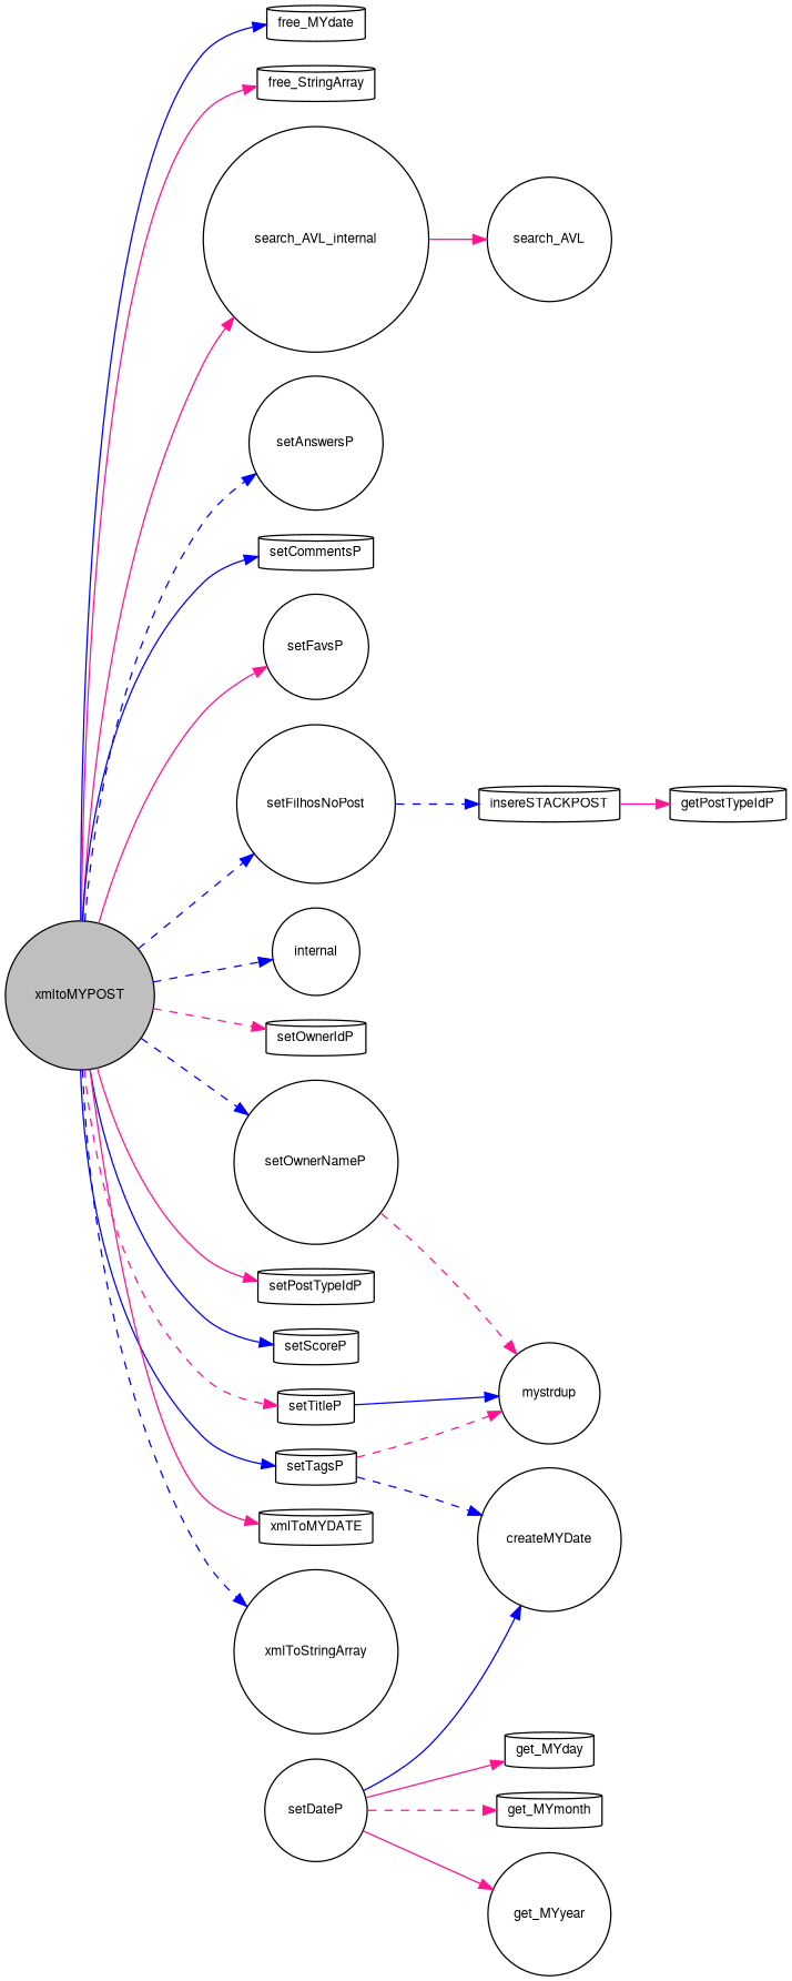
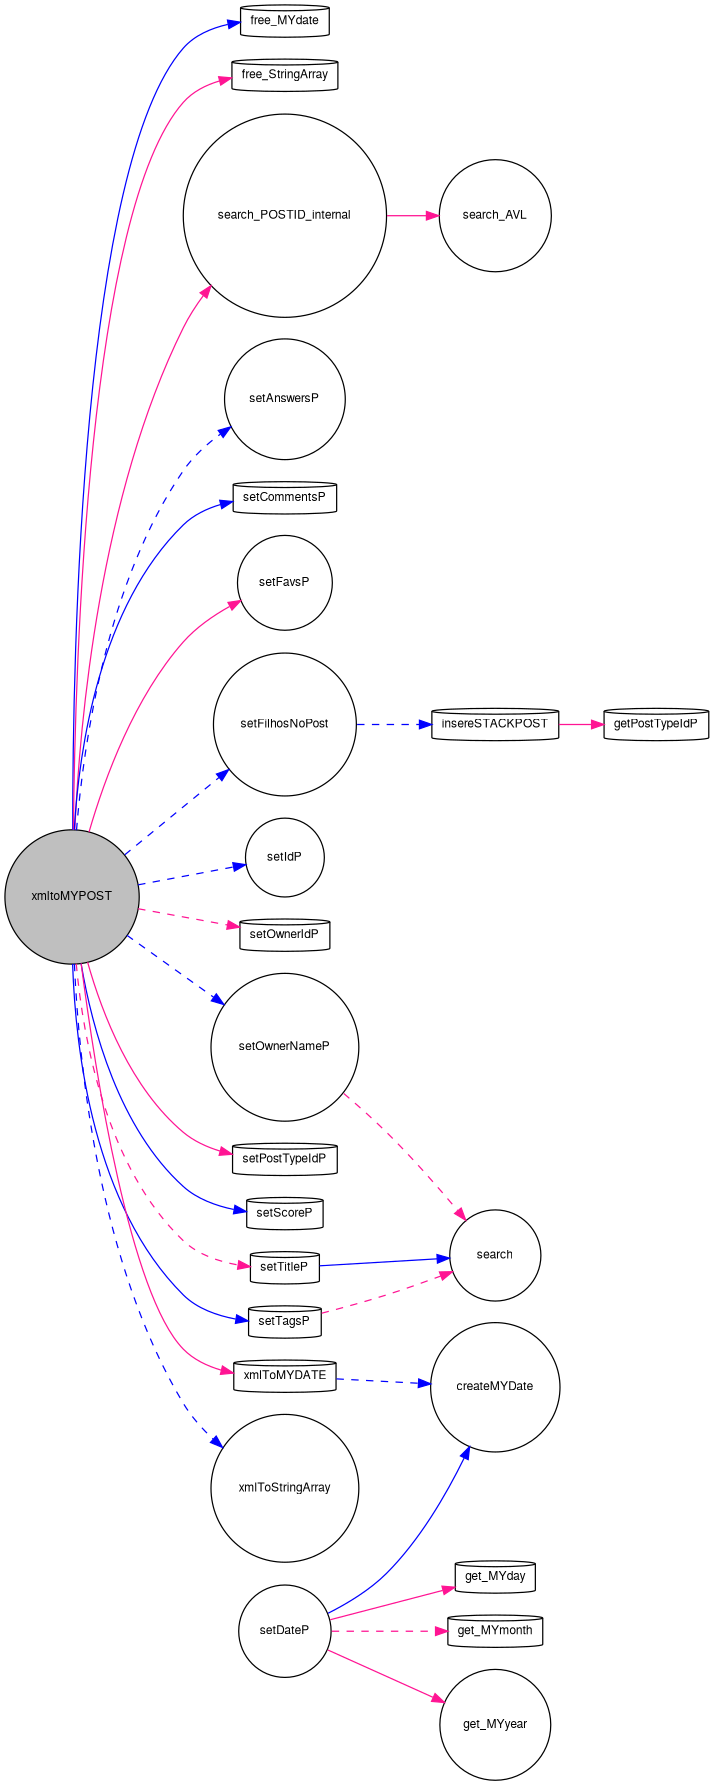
  digraph {
    rankdir=LR
    node [color=black fillcolor=white fontname=FreeSans fontsize=10 shape=circle style=filled]
    edge [color=deeppink fontname=FreeSans fontsize=10 labelfontname=FreeSans labelfontsize=10 style=solid]
    n1 [fillcolor=grey75 fontcolor=black height=0.2 label=xmltoMYPOST width=0.4]
    n2 [height=0.2 label=free_MYdate shape=cylinder width=0.4]
    n3 [height=0.2 label=free_StringArray shape=cylinder width=0.4]
-   n4 [height=0.2 label=search_AVL_internal width=0.4]
+   n4 [height=0.2 label=search_POSTID_internal width=0.4]
    n5 [height=0.2 label=setAnswersP width=0.4]
    n6 [height=0.2 label=setCommentsP shape=cylinder width=0.4]
    n7 [height=0.2 label=setFavsP width=0.4]
    n8 [height=0.2 label=setFilhosNoPost width=0.4]
-   n9 [height=0.2 label=internal width=0.4]
+   n9 [height=0.2 label=setIdP width=0.4]
    n10 [height=0.2 label=setOwnerIdP shape=cylinder width=0.4]
    n11 [height=0.2 label=setOwnerNameP width=0.4]
    n12 [height=0.2 label=setPostTypeIdP shape=cylinder width=0.4]
    n13 [height=0.2 label=setScoreP shape=cylinder width=0.4]
    n14 [height=0.2 label=setTagsP shape=cylinder width=0.4]
    n15 [height=0.2 label=setTitleP shape=cylinder width=0.4]
    n16 [height=0.2 label=xmlToMYDATE shape=cylinder width=0.4]
    n17 [height=0.2 label=xmlToStringArray width=0.4]
    n18 [height=0.2 label=search_AVL width=0.4]
    n19 [height=0.2 label=setDateP width=0.4]
    n20 [height=0.2 label=createMYDate width=0.4]
    n21 [height=0.2 label=get_MYday shape=cylinder width=0.4]
    n22 [height=0.2 label=get_MYmonth shape=cylinder width=0.4]
    n23 [height=0.2 label=get_MYyear width=0.4]
    n24 [height=0.2 label=insereSTACKPOST shape=cylinder width=0.4]
-   n25 [height=0.2 label=mystrdup width=0.4]
+   n25 [height=0.2 label=search width=0.4]
    n26 [height=0.2 label=getPostTypeIdP shape=cylinder width=0.4]
    n1 -> n2 [color=blue]
    n1 -> n3
    n1 -> n4
    n1 -> n5 [color=blue style=dashed]
    n1 -> n6 [color=blue]
    n1 -> n7
    n1 -> n8 [color=blue style=dashed]
    n1 -> n9 [color=blue style=dashed]
    n1 -> n10 [style=dashed]
    n1 -> n11 [color=blue style=dashed]
    n1 -> n12
    n1 -> n13 [color=blue]
    n1 -> n14 [color=blue]
    n1 -> n15 [style=dashed]
    n1 -> n16
    n1 -> n17 [color=blue style=dashed]
    n4 -> n18
    n8 -> n24 [color=blue style=dashed]
    n11 -> n25 [style=dashed]
    n14 -> n25 [style=dashed]
    n15 -> n25 [color=blue]
-   n14 -> n20 [color=blue style=dashed]
+   n16 -> n20 [color=blue style=dashed]
    n19 -> n20 [color=blue]
    n19 -> n21
    n19 -> n22 [style=dashed]
    n19 -> n23
    n24 -> n26
  }
